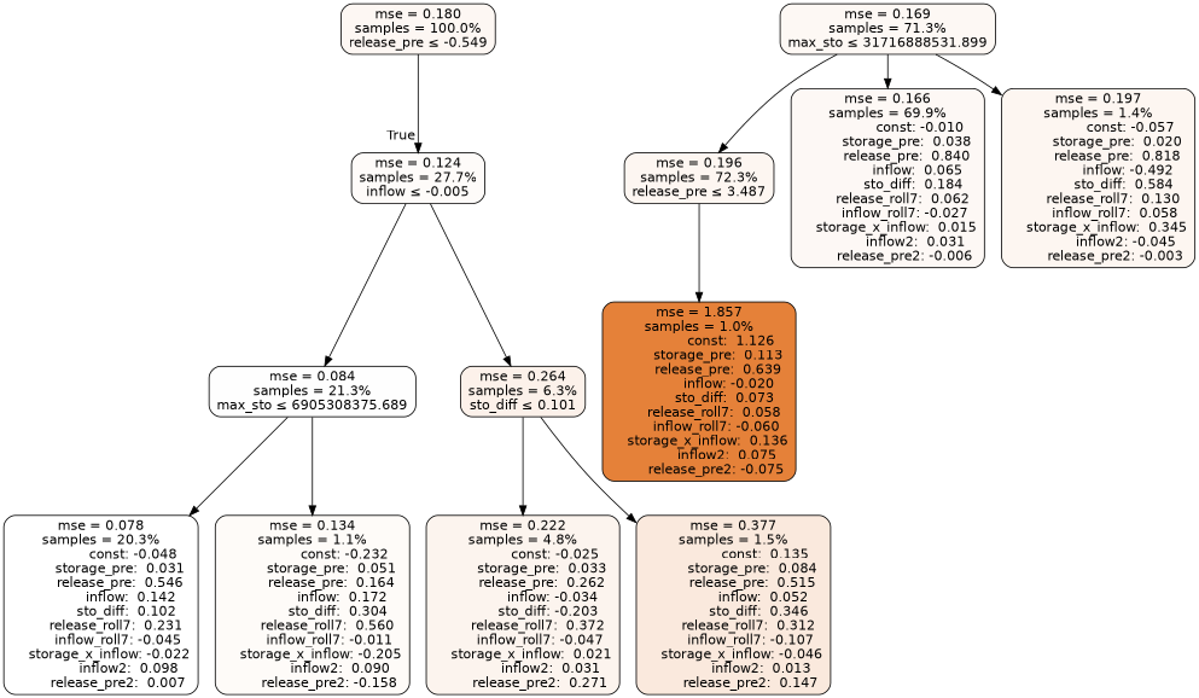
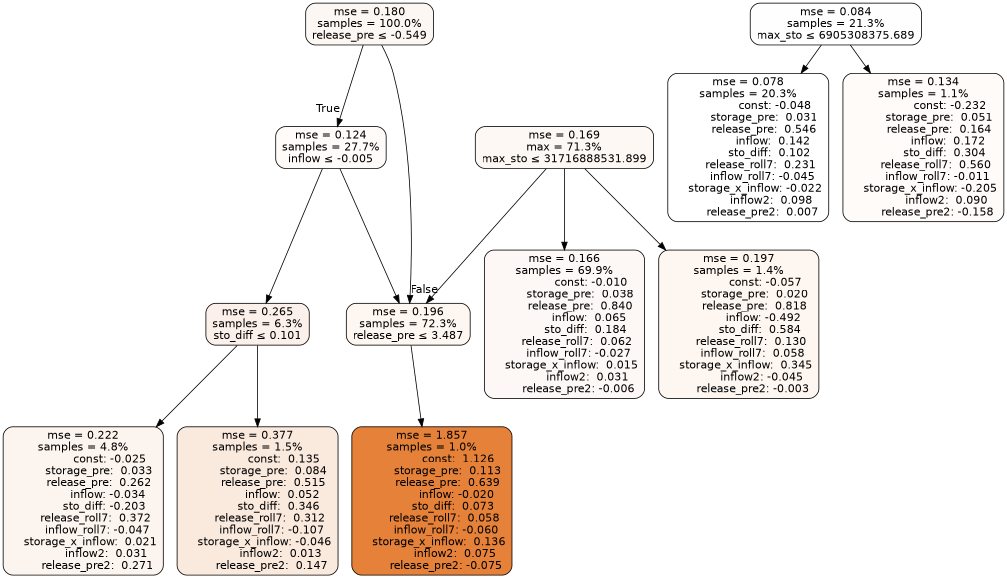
  digraph {
    fontname="DejaVu Sans"
    node [color=black fillcolor="#fdf6f1" fontname="DejaVu Sans" shape=rectangle style="filled, rounded"]
    edge [fontname="DejaVu Sans"]
    n1 [fillcolor="#fdf7f3" label="mse = 0.180\nsamples = 100.0%\nrelease_pre &le; -0.549"]
    n2 [fillcolor="#fefbf9" label="mse = 0.124\nsamples = 27.7%\ninflow &le; -0.005"]
    n3 [label="mse = 0.196\nsamples = 72.3%\nrelease_pre &le; 3.487"]
    n4 [fillcolor="#fefefe" label="mse = 0.084\nsamples = 21.3%\nmax_sto &le; 6905308375.689"]
-   n5 [fillcolor="#fcf1ea" label="mse = 0.264\nsamples = 6.3%\nsto_diff &le; 0.101"]
+   n5 [fillcolor="#fcf1ea" label="mse = 0.265\nsamples = 6.3%\nsto_diff &le; 0.101"]
    n6 [fillcolor="#e58139" label="mse = 1.857\nsamples = 1.0%\n               const:  1.126\n         storage_pre:  0.113\n         release_pre:  0.639\n              inflow: -0.020\n            sto_diff:  0.073\n       release_roll7:  0.058\n        inflow_roll7: -0.060\n    storage_x_inflow:  0.136\n             inflow2:  0.075\n        release_pre2: -0.075"]
    n7 [fillcolor="#ffffff" label="mse = 0.078\nsamples = 20.3%\n               const: -0.048\n         storage_pre:  0.031\n         release_pre:  0.546\n              inflow:  0.142\n            sto_diff:  0.102\n       release_roll7:  0.231\n        inflow_roll7: -0.045\n    storage_x_inflow: -0.022\n             inflow2:  0.098\n        release_pre2:  0.007"]
    n8 [fillcolor="#fefbf8" label="mse = 0.134\nsamples = 1.1%\n               const: -0.232\n         storage_pre:  0.051\n         release_pre:  0.164\n              inflow:  0.172\n            sto_diff:  0.304\n       release_roll7:  0.560\n        inflow_roll7: -0.011\n    storage_x_inflow: -0.205\n             inflow2:  0.090\n        release_pre2: -0.158"]
    n9 [fillcolor="#fcf4ee" label="mse = 0.222\nsamples = 4.8%\n               const: -0.025\n         storage_pre:  0.033\n         release_pre:  0.262\n              inflow: -0.034\n            sto_diff: -0.203\n       release_roll7:  0.372\n        inflow_roll7: -0.047\n    storage_x_inflow:  0.021\n             inflow2:  0.031\n        release_pre2:  0.271"]
    n10 [fillcolor="#fae9dd" label="mse = 0.377\nsamples = 1.5%\n               const:  0.135\n         storage_pre:  0.084\n         release_pre:  0.515\n              inflow:  0.052\n            sto_diff:  0.346\n       release_roll7:  0.312\n        inflow_roll7: -0.107\n    storage_x_inflow: -0.046\n             inflow2:  0.013\n        release_pre2:  0.147"]
-   n11 [fillcolor="#fdf8f4" label="mse = 0.169\nsamples = 71.3%\nmax_sto &le; 31716888531.899"]
+   n11 [fillcolor="#fdf8f4" label="mse = 0.169\nmax = 71.3%\nmax_sto &le; 31716888531.899"]
    n12 [fillcolor="#fdf8f5" label="mse = 0.166\nsamples = 69.9%\n               const: -0.010\n         storage_pre:  0.038\n         release_pre:  0.840\n              inflow:  0.065\n            sto_diff:  0.184\n       release_roll7:  0.062\n        inflow_roll7: -0.027\n    storage_x_inflow:  0.015\n             inflow2:  0.031\n        release_pre2: -0.006"]
    n13 [label="mse = 0.197\nsamples = 1.4%\n               const: -0.057\n         storage_pre:  0.020\n         release_pre:  0.818\n              inflow: -0.492\n            sto_diff:  0.584\n       release_roll7:  0.130\n        inflow_roll7:  0.058\n    storage_x_inflow:  0.345\n             inflow2: -0.045\n        release_pre2: -0.003"]
    n1 -> n2 [headlabel=True labelangle=45 labeldistance=2.5]
-   n2 -> n4
+   n1 -> n3 [headlabel=False labelangle=-45 labeldistance=2.5]
+   n2 -> n3
    n2 -> n5
    n3 -> n6
    n4 -> n7
    n4 -> n8
    n5 -> n9
    n5 -> n10
    n11 -> n3
    n11 -> n12
    n11 -> n13
  }
